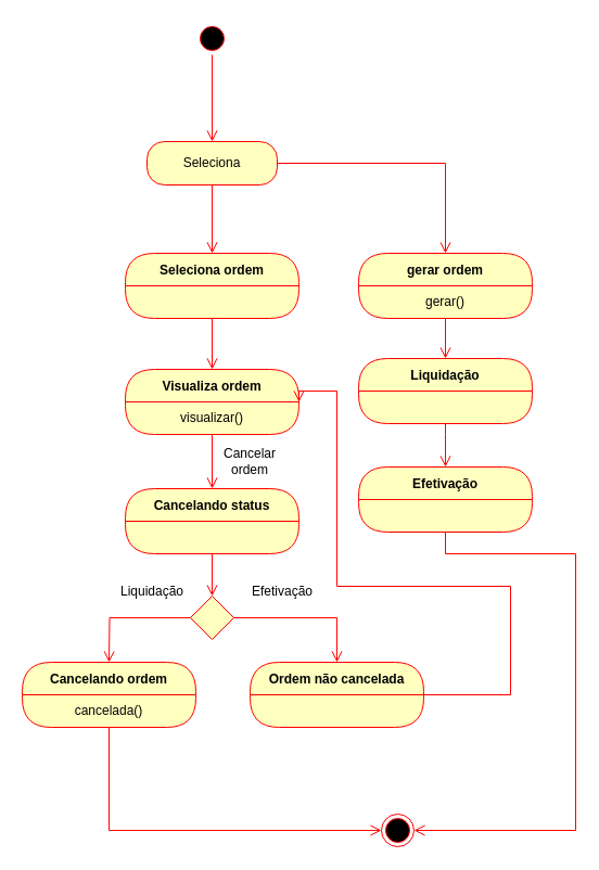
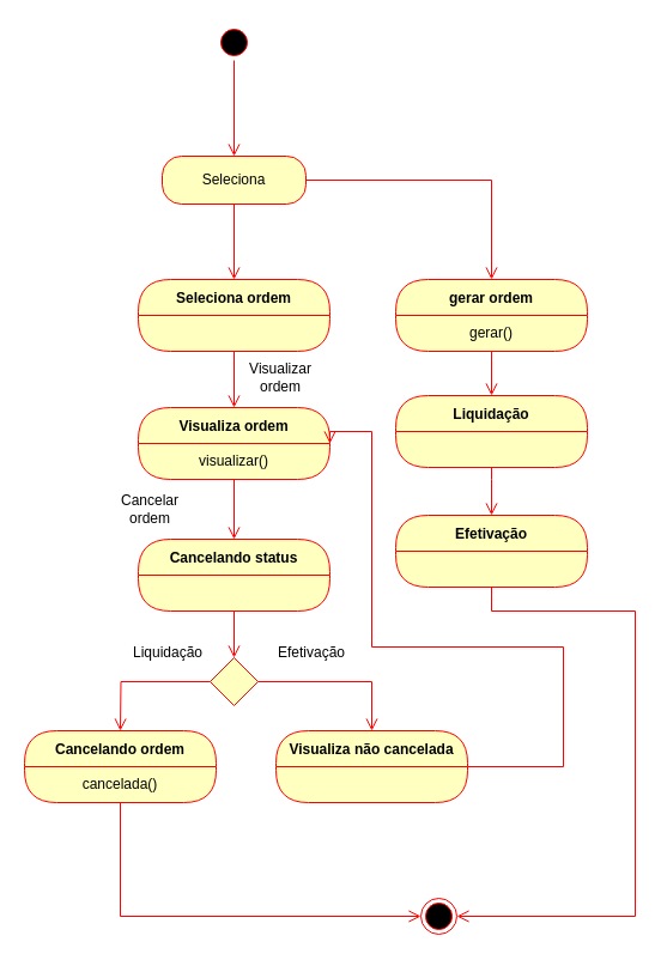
  <mxCell id="0" />
  <mxCell id="1" parent="0" />
  <mxCell id="2" value="" style="ellipse;html=1;shape=startState;fillColor=#000000;strokeColor=#ff0000;" vertex="1" parent="1"><mxGeometry x="180" y="20" width="30" height="30" as="geometry" /></mxCell>
  <mxCell id="3" value="" style="edgeStyle=orthogonalEdgeStyle;html=1;verticalAlign=bottom;endArrow=open;endSize=8;strokeColor=#ff0000;rounded=0;entryX=0.5;entryY=0;entryDx=0;entryDy=0;" edge="1" source="2" parent="1" target="9"><mxGeometry relative="1" as="geometry"><mxPoint x="195" y="130" as="targetPoint" /><Array as="points" /></mxGeometry></mxCell>
- <mxCell id="5" value="Cancelar ordem" style="text;html=1;align=center;verticalAlign=middle;whiteSpace=wrap;rounded=0;" vertex="1" parent="1"><mxGeometry x="200" y="410" width="60" height="30" as="geometry" /></mxCell>
+ <mxCell id="4" value="Visualizar ordem" style="text;html=1;align=center;verticalAlign=middle;whiteSpace=wrap;rounded=0;" vertex="1" parent="1"><mxGeometry x="204" y="300" width="60" height="30" as="geometry" /></mxCell>
+ <mxCell id="5" value="Cancelar ordem" style="text;html=1;align=center;verticalAlign=middle;whiteSpace=wrap;rounded=0;" vertex="1" parent="1"><mxGeometry x="95" y="410" width="60" height="30" as="geometry" /></mxCell>
  <mxCell id="6" value="Liquidação" style="text;html=1;align=center;verticalAlign=middle;whiteSpace=wrap;rounded=0;" vertex="1" parent="1"><mxGeometry x="110" y="530" width="60" height="30" as="geometry" /></mxCell>
  <mxCell id="7" value="Efetivação" style="text;html=1;align=center;verticalAlign=middle;whiteSpace=wrap;rounded=0;" vertex="1" parent="1"><mxGeometry x="230" y="530" width="60" height="30" as="geometry" /></mxCell>
  <mxCell id="8" value="" style="ellipse;html=1;shape=endState;fillColor=#000000;strokeColor=#ff0000;" vertex="1" parent="1"><mxGeometry x="351" y="750" width="30" height="30" as="geometry" /></mxCell>
  <mxCell id="9" value="Seleciona" style="rounded=1;whiteSpace=wrap;html=1;arcSize=40;fontColor=#000000;fillColor=#ffffc0;strokeColor=#ff0000;" vertex="1" parent="1"><mxGeometry x="135" y="130" width="120" height="40" as="geometry" /></mxCell>
  <mxCell id="10" value="" style="edgeStyle=orthogonalEdgeStyle;html=1;verticalAlign=bottom;endArrow=open;endSize=8;strokeColor=#ff0000;rounded=0;entryX=0.5;entryY=0;entryDx=0;entryDy=0;" edge="1" source="9" parent="1"><mxGeometry relative="1" as="geometry"><mxPoint x="195" y="233" as="targetPoint" /></mxGeometry></mxCell>
  <mxCell id="11" value="gerar ordem" style="swimlane;fontStyle=1;align=center;verticalAlign=middle;childLayout=stackLayout;horizontal=1;startSize=30;horizontalStack=0;resizeParent=0;resizeLast=1;container=0;fontColor=#000000;collapsible=0;rounded=1;arcSize=30;strokeColor=#ff0000;fillColor=#ffffc0;swimlaneFillColor=#ffffc0;dropTarget=0;" vertex="1" parent="1"><mxGeometry x="330" y="233" width="160" height="60" as="geometry" /></mxCell>
  <mxCell id="12" value="gerar()" style="text;html=1;strokeColor=none;fillColor=none;align=center;verticalAlign=middle;spacingLeft=4;spacingRight=4;whiteSpace=wrap;overflow=hidden;rotatable=0;fontColor=#000000;" vertex="1" parent="11"><mxGeometry y="30" width="160" height="30" as="geometry" /></mxCell>
  <mxCell id="13" value="" style="edgeStyle=orthogonalEdgeStyle;html=1;verticalAlign=bottom;endArrow=open;endSize=8;strokeColor=#ff0000;rounded=0;entryX=0.5;entryY=0;entryDx=0;entryDy=0;" edge="1" source="11" parent="1"><mxGeometry relative="1" as="geometry"><mxPoint x="410" y="330" as="targetPoint" /></mxGeometry></mxCell>
  <mxCell id="14" value="" style="edgeStyle=orthogonalEdgeStyle;html=1;verticalAlign=bottom;endArrow=open;endSize=8;strokeColor=#ff0000;rounded=0;entryX=0.5;entryY=0;entryDx=0;entryDy=0;exitX=1;exitY=0.5;exitDx=0;exitDy=0;" edge="1" parent="1" source="9" target="11"><mxGeometry relative="1" as="geometry"><mxPoint x="400" y="180" as="targetPoint" /><mxPoint x="205" y="180" as="sourcePoint" /><Array as="points"><mxPoint x="410" y="150" /></Array></mxGeometry></mxCell>
  <mxCell id="15" value="Liquidação" style="swimlane;fontStyle=1;align=center;verticalAlign=middle;childLayout=stackLayout;horizontal=1;startSize=30;horizontalStack=0;resizeParent=0;resizeLast=1;container=0;fontColor=#000000;collapsible=0;rounded=1;arcSize=30;strokeColor=#ff0000;fillColor=#ffffc0;swimlaneFillColor=#ffffc0;dropTarget=0;" vertex="1" parent="1"><mxGeometry x="330" y="330" width="160" height="60" as="geometry" /></mxCell>
  <mxCell id="16" value="&lt;div&gt;&lt;br&gt;&lt;/div&gt;" style="text;html=1;strokeColor=none;fillColor=none;align=center;verticalAlign=middle;spacingLeft=4;spacingRight=4;whiteSpace=wrap;overflow=hidden;rotatable=0;fontColor=#000000;" vertex="1" parent="15"><mxGeometry y="30" width="160" height="30" as="geometry" /></mxCell>
  <mxCell id="17" value="" style="edgeStyle=orthogonalEdgeStyle;html=1;verticalAlign=bottom;endArrow=open;endSize=8;strokeColor=#ff0000;rounded=0;entryX=0.5;entryY=0;entryDx=0;entryDy=0;" edge="1" source="15" parent="1"><mxGeometry relative="1" as="geometry"><mxPoint x="410" y="430" as="targetPoint" /><Array as="points"><mxPoint x="410" y="400" /><mxPoint x="410" y="400" /></Array></mxGeometry></mxCell>
  <mxCell id="18" value="Efetivação" style="swimlane;fontStyle=1;align=center;verticalAlign=middle;childLayout=stackLayout;horizontal=1;startSize=30;horizontalStack=0;resizeParent=0;resizeLast=1;container=0;fontColor=#000000;collapsible=0;rounded=1;arcSize=30;strokeColor=#ff0000;fillColor=#ffffc0;swimlaneFillColor=#ffffc0;dropTarget=0;" vertex="1" parent="1"><mxGeometry x="330" y="430" width="160" height="60" as="geometry" /></mxCell>
  <mxCell id="19" value="&lt;div&gt;&lt;br&gt;&lt;/div&gt;" style="text;html=1;strokeColor=none;fillColor=none;align=center;verticalAlign=middle;spacingLeft=4;spacingRight=4;whiteSpace=wrap;overflow=hidden;rotatable=0;fontColor=#000000;" vertex="1" parent="18"><mxGeometry y="30" width="160" height="30" as="geometry" /></mxCell>
  <mxCell id="20" value="&lt;div&gt;&lt;br&gt;&lt;/div&gt;" style="text;html=1;strokeColor=none;fillColor=none;align=center;verticalAlign=middle;spacingLeft=4;spacingRight=4;whiteSpace=wrap;overflow=hidden;rotatable=0;fontColor=#000000;" vertex="1" parent="18"><mxGeometry y="60" width="160" as="geometry" /></mxCell>
  <mxCell id="21" value="" style="edgeStyle=orthogonalEdgeStyle;html=1;verticalAlign=bottom;endArrow=open;endSize=8;strokeColor=#ff0000;rounded=0;exitX=0.5;exitY=1;exitDx=0;exitDy=0;entryX=1;entryY=0.5;entryDx=0;entryDy=0;" edge="1" parent="1" source="19" target="8"><mxGeometry relative="1" as="geometry"><mxPoint x="530" y="750" as="targetPoint" /><mxPoint x="420" y="400" as="sourcePoint" /><Array as="points"><mxPoint x="410" y="510" /><mxPoint x="530" y="510" /><mxPoint x="530" y="765" /></Array></mxGeometry></mxCell>
  <mxCell id="22" value="Seleciona ordem" style="swimlane;fontStyle=1;align=center;verticalAlign=middle;childLayout=stackLayout;horizontal=1;startSize=30;horizontalStack=0;resizeParent=0;resizeLast=1;container=0;fontColor=#000000;collapsible=0;rounded=1;arcSize=30;strokeColor=#ff0000;fillColor=#ffffc0;swimlaneFillColor=#ffffc0;dropTarget=0;" vertex="1" parent="1"><mxGeometry x="115" y="233" width="160" height="60" as="geometry" /></mxCell>
  <mxCell id="23" value="&lt;div&gt;&lt;br&gt;&lt;/div&gt;" style="text;html=1;strokeColor=none;fillColor=none;align=center;verticalAlign=middle;spacingLeft=4;spacingRight=4;whiteSpace=wrap;overflow=hidden;rotatable=0;fontColor=#000000;" vertex="1" parent="22"><mxGeometry y="30" width="160" height="30" as="geometry" /></mxCell>
  <mxCell id="24" value="Visualiza ordem" style="swimlane;fontStyle=1;align=center;verticalAlign=middle;childLayout=stackLayout;horizontal=1;startSize=30;horizontalStack=0;resizeParent=0;resizeLast=1;container=0;fontColor=#000000;collapsible=0;rounded=1;arcSize=30;strokeColor=#ff0000;fillColor=#ffffc0;swimlaneFillColor=#ffffc0;dropTarget=0;" vertex="1" parent="1"><mxGeometry x="115" y="340" width="160" height="60" as="geometry" /></mxCell>
  <mxCell id="25" value="visualizar()" style="text;html=1;strokeColor=none;fillColor=none;align=center;verticalAlign=middle;spacingLeft=4;spacingRight=4;whiteSpace=wrap;overflow=hidden;rotatable=0;fontColor=#000000;" vertex="1" parent="24"><mxGeometry y="30" width="160" height="30" as="geometry" /></mxCell>
  <mxCell id="26" value="" style="edgeStyle=orthogonalEdgeStyle;html=1;verticalAlign=bottom;endArrow=open;endSize=8;strokeColor=#ff0000;rounded=0;entryX=0.5;entryY=0;entryDx=0;entryDy=0;exitX=0.5;exitY=1;exitDx=0;exitDy=0;" edge="1" parent="1" source="23" target="24"><mxGeometry relative="1" as="geometry"><mxPoint x="205" y="243" as="targetPoint" /><mxPoint x="205" y="180" as="sourcePoint" /></mxGeometry></mxCell>
  <mxCell id="27" value="Cancelando status" style="swimlane;fontStyle=1;align=center;verticalAlign=middle;childLayout=stackLayout;horizontal=1;startSize=30;horizontalStack=0;resizeParent=0;resizeLast=1;container=0;fontColor=#000000;collapsible=0;rounded=1;arcSize=30;strokeColor=#ff0000;fillColor=#ffffc0;swimlaneFillColor=#ffffc0;dropTarget=0;" vertex="1" parent="1"><mxGeometry x="115" y="450" width="160" height="60" as="geometry" /></mxCell>
  <mxCell id="28" value="" style="edgeStyle=orthogonalEdgeStyle;html=1;verticalAlign=bottom;endArrow=open;endSize=8;strokeColor=#ff0000;rounded=0;entryX=0.5;entryY=0;entryDx=0;entryDy=0;exitX=0.5;exitY=1;exitDx=0;exitDy=0;" edge="1" parent="1" source="25" target="27"><mxGeometry relative="1" as="geometry"><mxPoint x="205" y="350" as="targetPoint" /><mxPoint x="205" y="303" as="sourcePoint" /></mxGeometry></mxCell>
  <mxCell id="29" value="" style="rhombus;whiteSpace=wrap;html=1;fontColor=#000000;fillColor=#ffffc0;strokeColor=#ff0000;" vertex="1" parent="1"><mxGeometry x="175" y="549" width="40" height="40" as="geometry" /></mxCell>
  <mxCell id="30" value="" style="edgeStyle=orthogonalEdgeStyle;html=1;verticalAlign=bottom;endArrow=open;endSize=8;strokeColor=#ff0000;rounded=0;entryX=0.5;entryY=0;entryDx=0;entryDy=0;exitX=0.5;exitY=1;exitDx=0;exitDy=0;" edge="1" parent="1" source="27" target="29"><mxGeometry relative="1" as="geometry"><mxPoint x="205" y="460" as="targetPoint" /><mxPoint x="195" y="520" as="sourcePoint" /></mxGeometry></mxCell>
  <mxCell id="31" value="" style="edgeStyle=orthogonalEdgeStyle;html=1;verticalAlign=bottom;endArrow=open;endSize=8;strokeColor=#ff0000;rounded=0;entryX=0.5;entryY=0;entryDx=0;entryDy=0;exitX=1;exitY=0.5;exitDx=0;exitDy=0;" edge="1" parent="1" source="29" target="36"><mxGeometry relative="1" as="geometry"><mxPoint x="310" y="610" as="targetPoint" /><mxPoint x="205" y="520" as="sourcePoint" /></mxGeometry></mxCell>
  <mxCell id="32" value="" style="edgeStyle=orthogonalEdgeStyle;html=1;verticalAlign=bottom;endArrow=open;endSize=8;strokeColor=#ff0000;rounded=0;entryX=0.5;entryY=0;entryDx=0;entryDy=0;exitX=0;exitY=0.5;exitDx=0;exitDy=0;" edge="1" parent="1" source="29"><mxGeometry relative="1" as="geometry"><mxPoint x="100" y="610" as="targetPoint" /><mxPoint x="-20" y="548" as="sourcePoint" /></mxGeometry></mxCell>
  <mxCell id="33" value="Cancelando ordem" style="swimlane;fontStyle=1;align=center;verticalAlign=middle;childLayout=stackLayout;horizontal=1;startSize=30;horizontalStack=0;resizeParent=0;resizeLast=1;container=0;fontColor=#000000;collapsible=0;rounded=1;arcSize=30;strokeColor=#ff0000;fillColor=#ffffc0;swimlaneFillColor=#ffffc0;dropTarget=0;" vertex="1" parent="1"><mxGeometry x="20" y="610" width="160" height="60" as="geometry" /></mxCell>
  <mxCell id="34" value="cancelada()" style="text;html=1;strokeColor=none;fillColor=none;align=center;verticalAlign=middle;spacingLeft=4;spacingRight=4;whiteSpace=wrap;overflow=hidden;rotatable=0;fontColor=#000000;" vertex="1" parent="33"><mxGeometry y="30" width="160" height="30" as="geometry" /></mxCell>
  <mxCell id="35" value="visualizar()" style="text;html=1;strokeColor=none;fillColor=none;align=center;verticalAlign=middle;spacingLeft=4;spacingRight=4;whiteSpace=wrap;overflow=hidden;rotatable=0;fontColor=#000000;" vertex="1" parent="33"><mxGeometry y="60" width="160" as="geometry" /></mxCell>
- <mxCell id="36" value="Ordem não cancelada" style="swimlane;fontStyle=1;align=center;verticalAlign=middle;childLayout=stackLayout;horizontal=1;startSize=30;horizontalStack=0;resizeParent=0;resizeLast=1;container=0;fontColor=#000000;collapsible=0;rounded=1;arcSize=30;strokeColor=#ff0000;fillColor=#ffffc0;swimlaneFillColor=#ffffc0;dropTarget=0;" vertex="1" parent="1"><mxGeometry x="230" y="610" width="160" height="60" as="geometry" /></mxCell>
+ <mxCell id="36" value="Visualiza não cancelada" style="swimlane;fontStyle=1;align=center;verticalAlign=middle;childLayout=stackLayout;horizontal=1;startSize=30;horizontalStack=0;resizeParent=0;resizeLast=1;container=0;fontColor=#000000;collapsible=0;rounded=1;arcSize=30;strokeColor=#ff0000;fillColor=#ffffc0;swimlaneFillColor=#ffffc0;dropTarget=0;" vertex="1" parent="1"><mxGeometry x="230" y="610" width="160" height="60" as="geometry" /></mxCell>
  <mxCell id="37" value="&lt;div&gt;&lt;br&gt;&lt;/div&gt;" style="text;html=1;strokeColor=none;fillColor=none;align=center;verticalAlign=middle;spacingLeft=4;spacingRight=4;whiteSpace=wrap;overflow=hidden;rotatable=0;fontColor=#000000;" vertex="1" parent="36"><mxGeometry y="30" width="160" height="30" as="geometry" /></mxCell>
  <mxCell id="38" value="&lt;div&gt;&lt;br&gt;&lt;/div&gt;" style="text;html=1;strokeColor=none;fillColor=none;align=center;verticalAlign=middle;spacingLeft=4;spacingRight=4;whiteSpace=wrap;overflow=hidden;rotatable=0;fontColor=#000000;" vertex="1" parent="36"><mxGeometry y="60" width="160" as="geometry" /></mxCell>
  <mxCell id="39" value="" style="edgeStyle=orthogonalEdgeStyle;html=1;verticalAlign=bottom;endArrow=open;endSize=8;strokeColor=#ff0000;rounded=0;entryX=0;entryY=0.5;entryDx=0;entryDy=0;exitX=0.5;exitY=1;exitDx=0;exitDy=0;" edge="1" parent="1" source="34" target="8"><mxGeometry relative="1" as="geometry"><mxPoint x="135" y="750" as="targetPoint" /><mxPoint x="210" y="709" as="sourcePoint" /></mxGeometry></mxCell>
  <mxCell id="40" value="" style="edgeStyle=orthogonalEdgeStyle;html=1;verticalAlign=bottom;endArrow=open;endSize=8;strokeColor=#ff0000;rounded=0;entryX=1;entryY=0;entryDx=0;entryDy=0;exitX=1;exitY=0;exitDx=0;exitDy=0;" edge="1" parent="1" source="37" target="25"><mxGeometry relative="1" as="geometry"><mxPoint x="361" y="775" as="targetPoint" /><mxPoint x="110" y="680" as="sourcePoint" /><Array as="points"><mxPoint x="470" y="640" /><mxPoint x="470" y="540" /><mxPoint x="310" y="540" /><mxPoint x="310" y="360" /><mxPoint x="275" y="360" /></Array></mxGeometry></mxCell>
